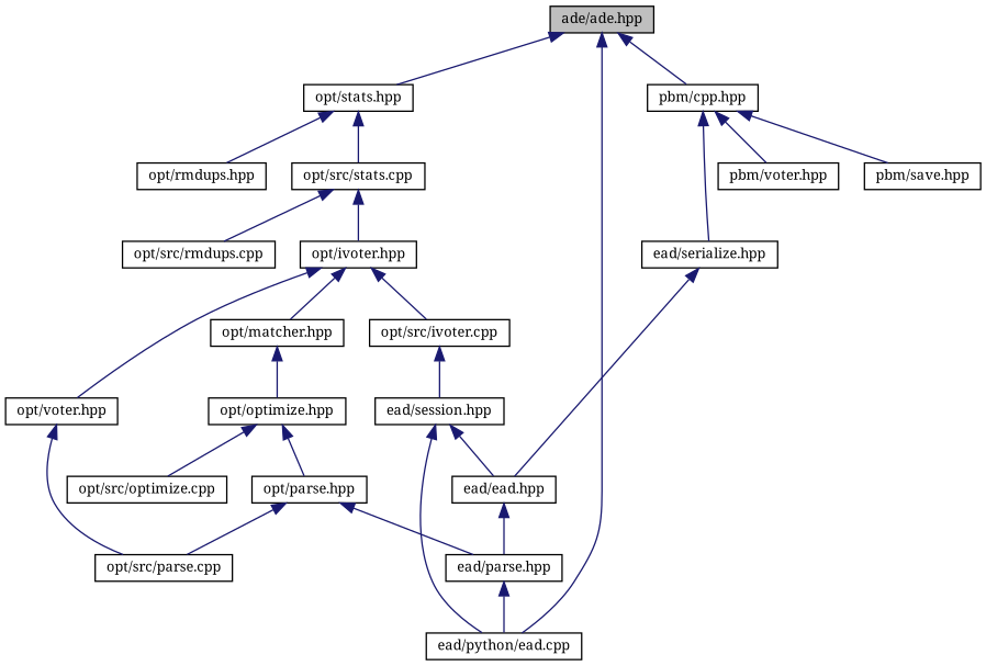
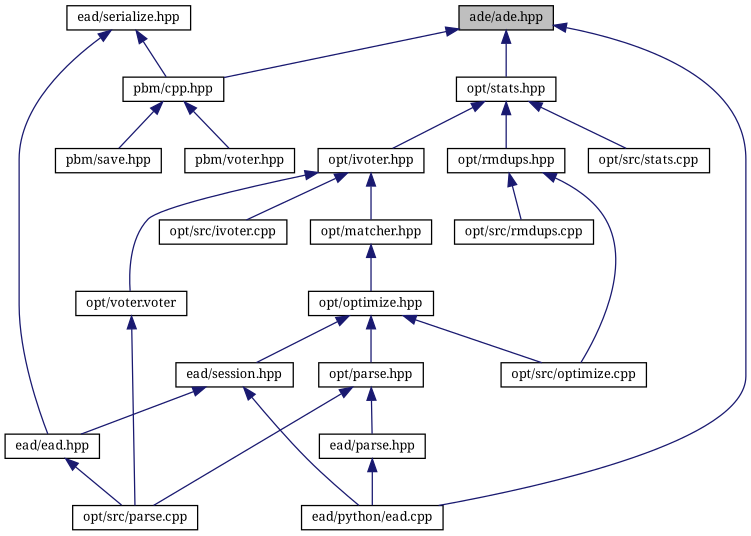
  digraph {
    fontname="Noto Serif"
    node [color=black fillcolor=white fontname="Noto Serif" fontsize=10 shape=record style=filled]
    edge [color=midnightblue dir=back fontname="Noto Serif" fontsize=10 labelfontname=Helvetica labelfontsize=10 style=solid]
    n1 [fillcolor=grey75 fontcolor=black height=0.2 label="ade/ade.hpp" width=0.4]
    n2 [height=0.2 label="pbm/cpp.hpp" width=0.4]
    n3 [height=0.2 label="ead/python/ead.cpp" width=0.4]
    n4 [height=0.2 label="opt/stats.hpp" width=0.4]
    n5 [height=0.2 label="ead/serialize.hpp" width=0.4]
    n6 [height=0.2 label="pbm/voter.hpp" width=0.4]
    n7 [height=0.2 label="pbm/save.hpp" width=0.4]
    n8 [height=0.2 label="opt/ivoter.hpp" width=0.4]
    n9 [height=0.2 label="opt/rmdups.hpp" width=0.4]
    n10 [height=0.2 label="opt/src/stats.cpp" width=0.4]
    n11 [height=0.2 label="ead/ead.hpp" width=0.4]
    n12 [height=0.2 label="ead/parse.hpp" width=0.4]
    n13 [height=0.2 label="opt/matcher.hpp" width=0.4]
    n14 [height=0.2 label="opt/src/ivoter.cpp" width=0.4]
-   n15 [height=0.2 label="opt/voter.hpp" width=0.4]
+   n15 [height=0.2 label="opt/voter.voter" width=0.4]
    n16 [height=0.2 label="opt/src/optimize.cpp" width=0.4]
    n17 [height=0.2 label="opt/src/rmdups.cpp" width=0.4]
    n18 [height=0.2 label="opt/optimize.hpp" width=0.4]
    n19 [height=0.2 label="opt/src/parse.cpp" width=0.4]
    n20 [height=0.2 label="ead/session.hpp" width=0.4]
    n21 [height=0.2 label="opt/parse.hpp" width=0.4]
    n1 -> n2
    n1 -> n3
    n1 -> n4
-   n2 -> n5
+   n5 -> n2
    n2 -> n6
    n2 -> n7
-   n10 -> n8
+   n4 -> n8
    n4 -> n9
    n4 -> n10
    n5 -> n11
    n8 -> n13
    n8 -> n14
    n8 -> n15
-   n10 -> n17
-   n11 -> n12
+   n9 -> n16
+   n9 -> n17
+   n11 -> n19
    n12 -> n3
    n13 -> n18
    n15 -> n19
    n18 -> n16
-   n14 -> n20
+   n18 -> n20
    n18 -> n21
    n20 -> n3
    n20 -> n11
    n21 -> n12
    n21 -> n19
  }
